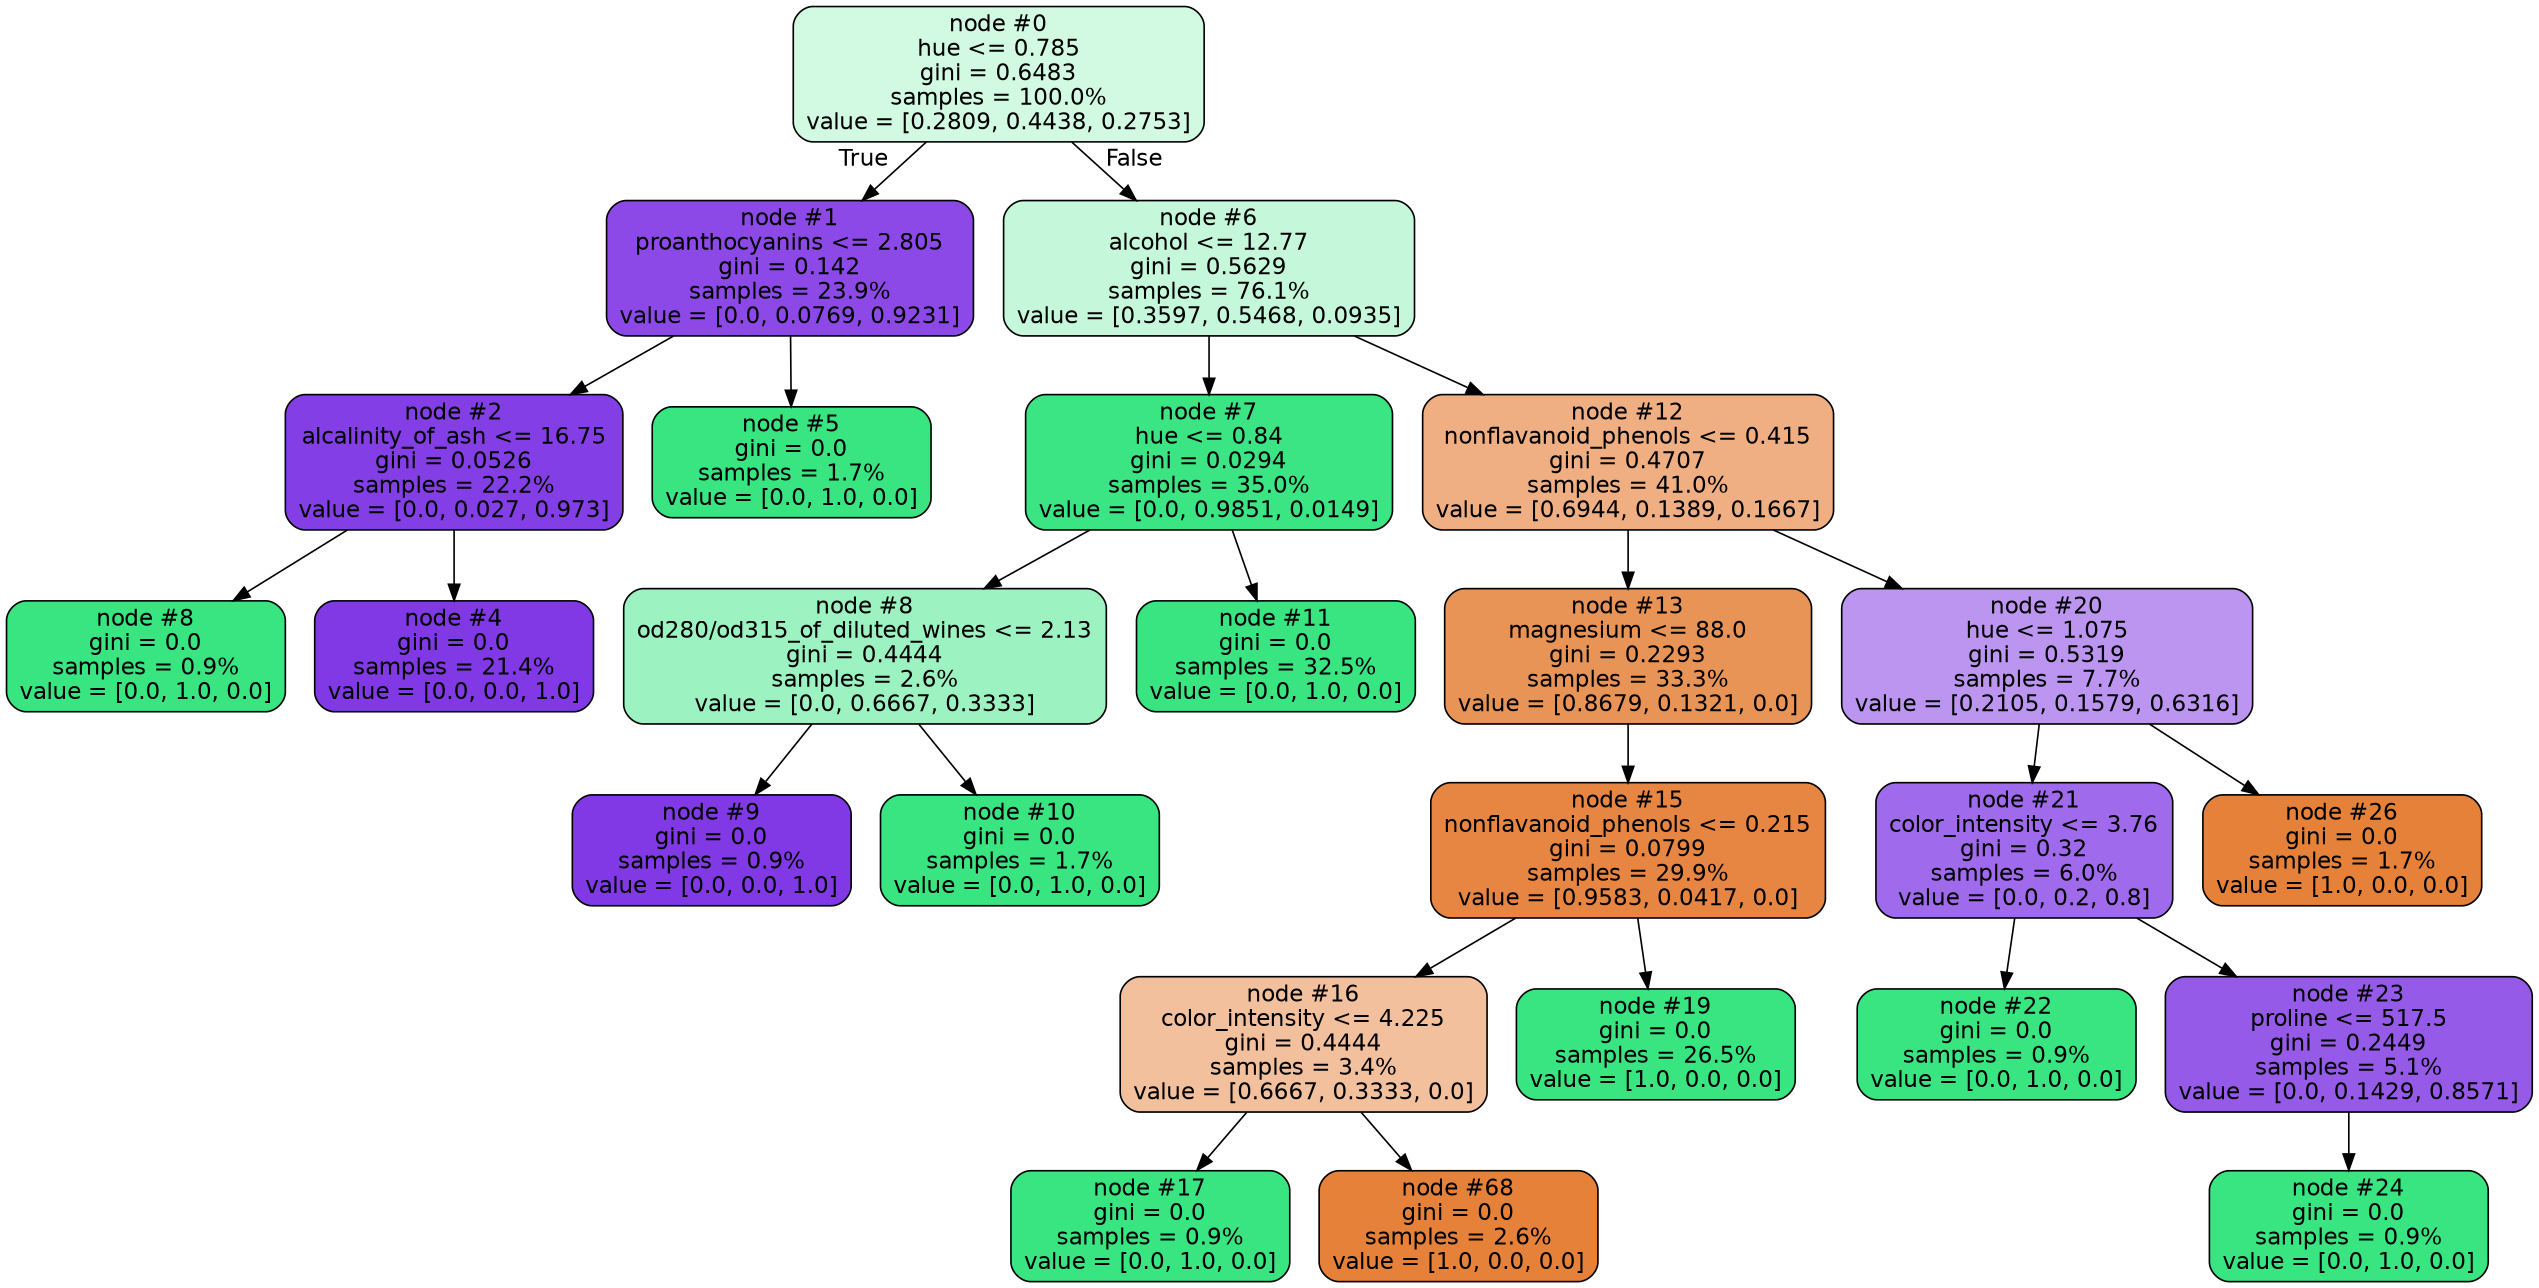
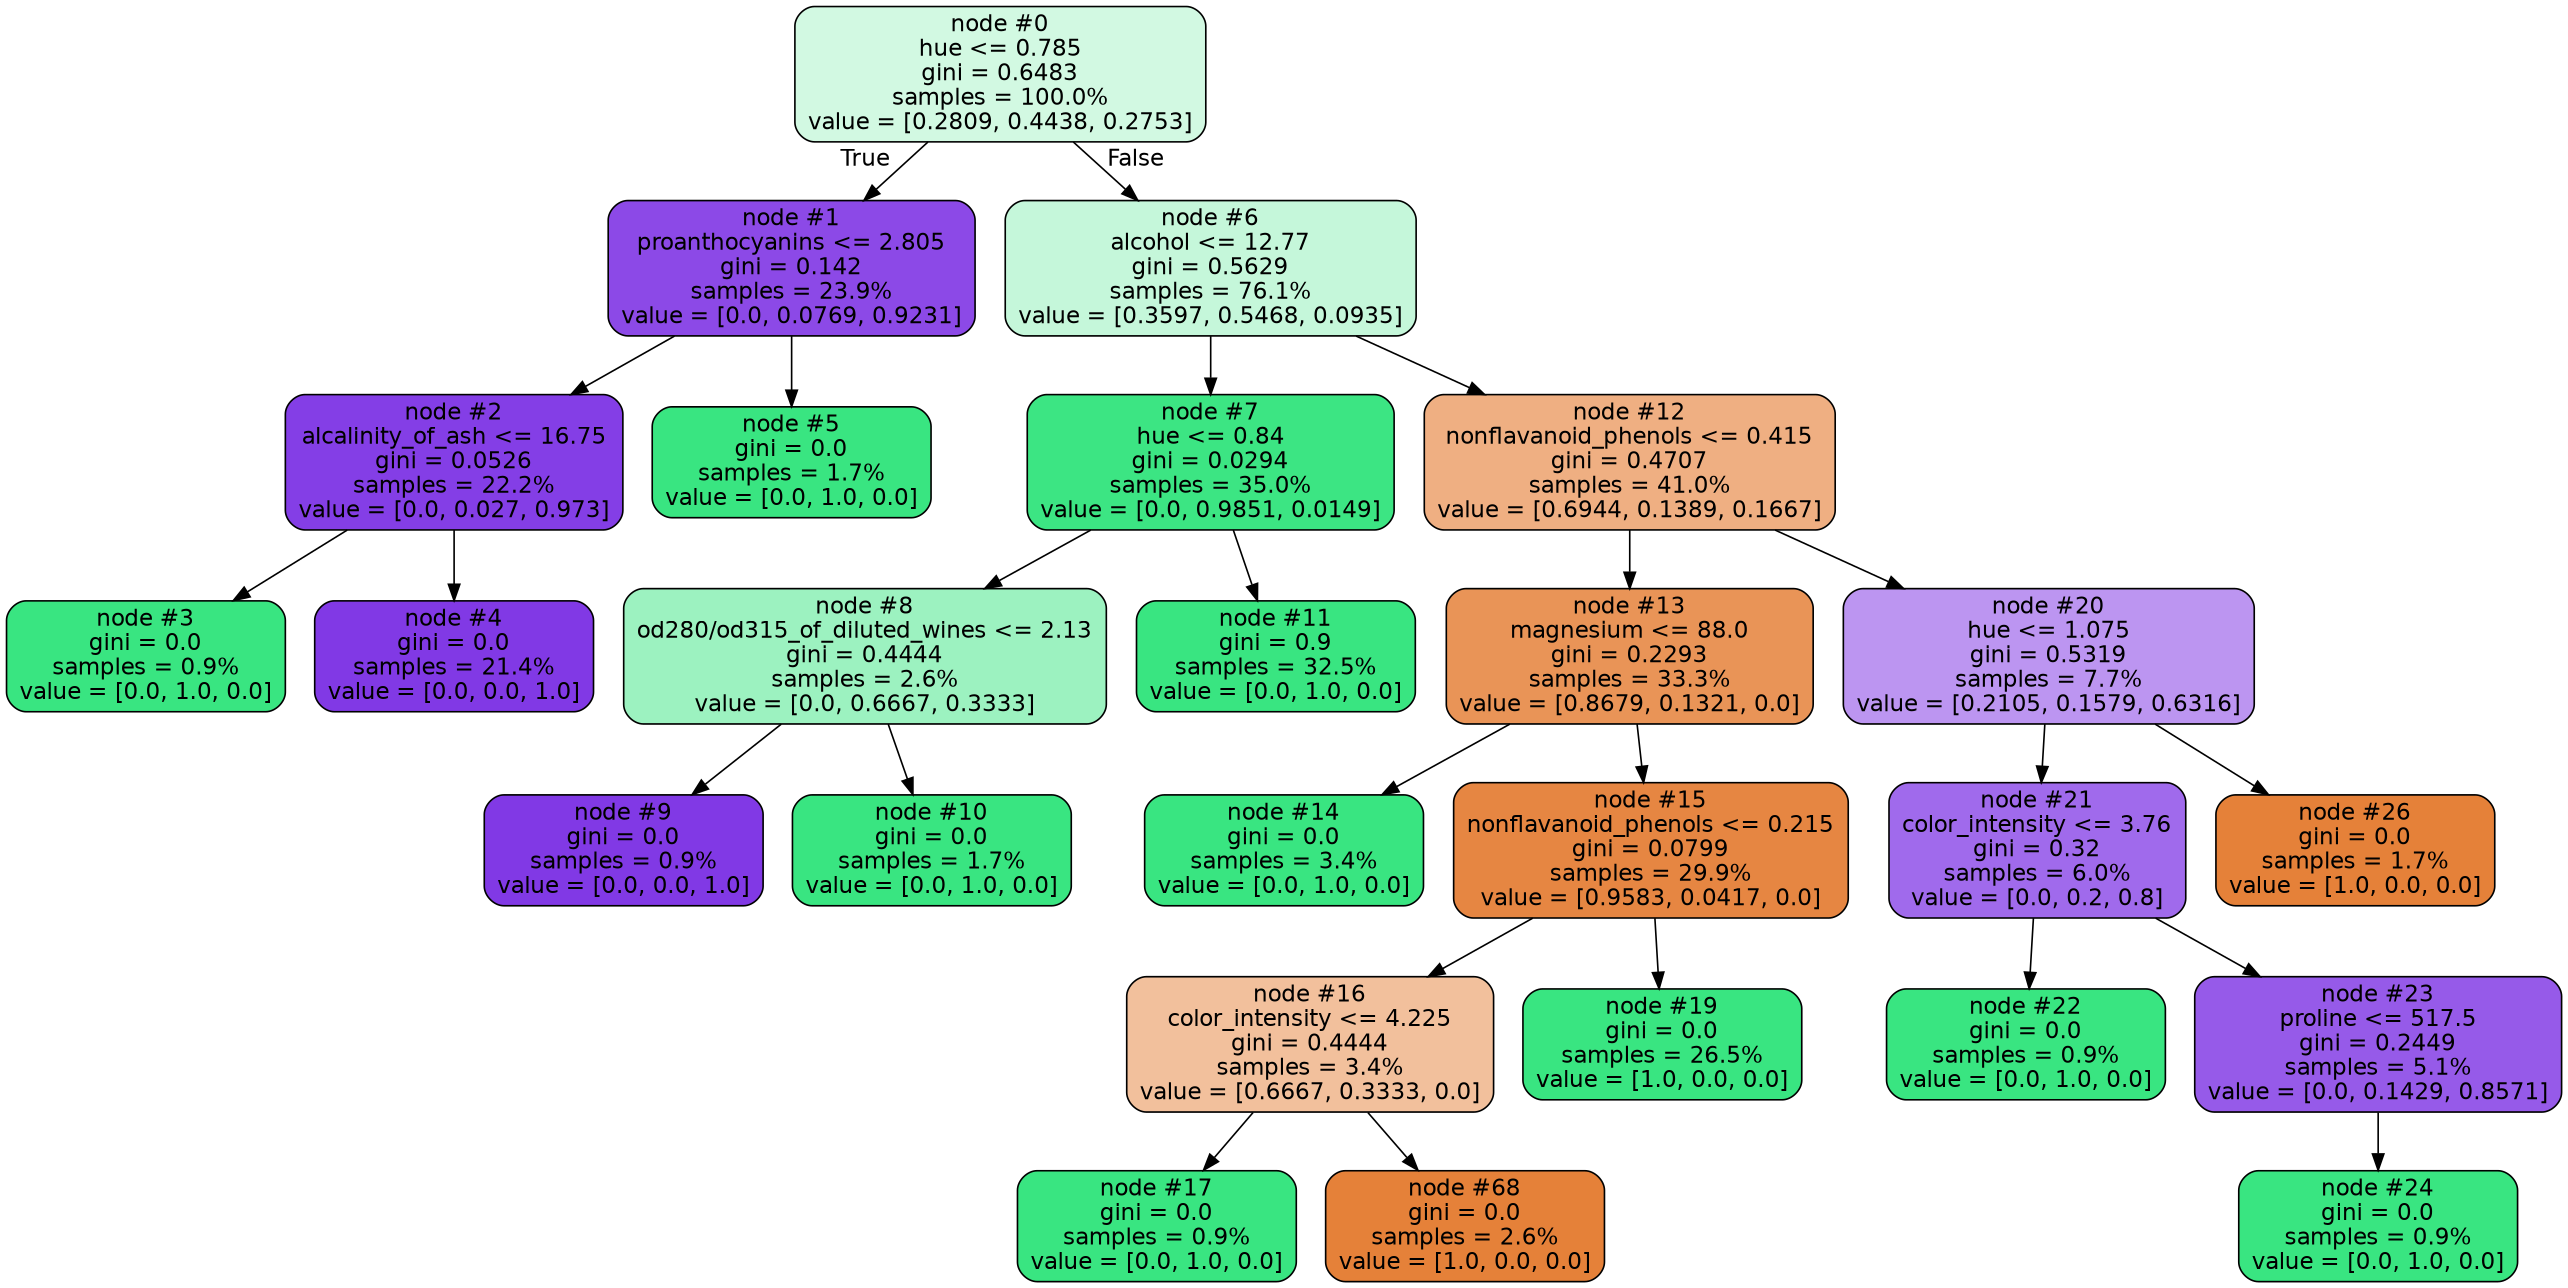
  digraph {
    node [color=black fillcolor="#39e581" fontname=helvetica shape=box style="filled, rounded"]
    edge [fontname=helvetica]
    n1 [fillcolor="#d2f9e2" label="node #0\nhue <= 0.785\ngini = 0.6483\nsamples = 100.0%\nvalue = [0.2809, 0.4438, 0.2753]"]
    n2 [fillcolor="#8c49e7" label="node #1\nproanthocyanins <= 2.805\ngini = 0.142\nsamples = 23.9%\nvalue = [0.0, 0.0769, 0.9231]"]
    n3 [fillcolor="#c5f7da" label="node #6\nalcohol <= 12.77\ngini = 0.5629\nsamples = 76.1%\nvalue = [0.3597, 0.5468, 0.0935]"]
    n4 [fillcolor="#843ee6" label="node #2\nalcalinity_of_ash <= 16.75\ngini = 0.0526\nsamples = 22.2%\nvalue = [0.0, 0.027, 0.973]"]
    n5 [label="node #5\ngini = 0.0\nsamples = 1.7%\nvalue = [0.0, 1.0, 0.0]"]
    n6 [fillcolor="#3ce583" label="node #7\nhue <= 0.84\ngini = 0.0294\nsamples = 35.0%\nvalue = [0.0, 0.9851, 0.0149]"]
    n7 [fillcolor="#efaf82" label="node #12\nnonflavanoid_phenols <= 0.415\ngini = 0.4707\nsamples = 41.0%\nvalue = [0.6944, 0.1389, 0.1667]"]
-   n8 [label="node #8\ngini = 0.0\nsamples = 0.9%\nvalue = [0.0, 1.0, 0.0]"]
+   n8 [label="node #3\ngini = 0.0\nsamples = 0.9%\nvalue = [0.0, 1.0, 0.0]"]
    n9 [fillcolor="#8139e5" label="node #4\ngini = 0.0\nsamples = 21.4%\nvalue = [0.0, 0.0, 1.0]"]
    n10 [fillcolor="#9cf2c0" label="node #8\nod280/od315_of_diluted_wines <= 2.13\ngini = 0.4444\nsamples = 2.6%\nvalue = [0.0, 0.6667, 0.3333]"]
-   n11 [label="node #11\ngini = 0.0\nsamples = 32.5%\nvalue = [0.0, 1.0, 0.0]"]
+   n11 [label="node #11\ngini = 0.9\nsamples = 32.5%\nvalue = [0.0, 1.0, 0.0]"]
    n12 [fillcolor="#e99457" label="node #13\nmagnesium <= 88.0\ngini = 0.2293\nsamples = 33.3%\nvalue = [0.8679, 0.1321, 0.0]"]
    n13 [fillcolor="#bc95f1" label="node #20\nhue <= 1.075\ngini = 0.5319\nsamples = 7.7%\nvalue = [0.2105, 0.1579, 0.6316]"]
    n14 [fillcolor="#8139e5" label="node #9\ngini = 0.0\nsamples = 0.9%\nvalue = [0.0, 0.0, 1.0]"]
    n15 [label="node #10\ngini = 0.0\nsamples = 1.7%\nvalue = [0.0, 1.0, 0.0]"]
+   n16 [label="node #14\ngini = 0.0\nsamples = 3.4%\nvalue = [0.0, 1.0, 0.0]"]
    n17 [fillcolor="#e68642" label="node #15\nnonflavanoid_phenols <= 0.215\ngini = 0.0799\nsamples = 29.9%\nvalue = [0.9583, 0.0417, 0.0]"]
    n18 [fillcolor="#a06aec" label="node #21\ncolor_intensity <= 3.76\ngini = 0.32\nsamples = 6.0%\nvalue = [0.0, 0.2, 0.8]"]
    n19 [fillcolor="#e58139" label="node #26\ngini = 0.0\nsamples = 1.7%\nvalue = [1.0, 0.0, 0.0]"]
    n20 [fillcolor="#f2c09c" label="node #16\ncolor_intensity <= 4.225\ngini = 0.4444\nsamples = 3.4%\nvalue = [0.6667, 0.3333, 0.0]"]
    n21 [label="node #19\ngini = 0.0\nsamples = 26.5%\nvalue = [1.0, 0.0, 0.0]"]
    n22 [label="node #17\ngini = 0.0\nsamples = 0.9%\nvalue = [0.0, 1.0, 0.0]"]
    n23 [fillcolor="#e58139" label="node #68\ngini = 0.0\nsamples = 2.6%\nvalue = [1.0, 0.0, 0.0]"]
    n24 [label="node #22\ngini = 0.0\nsamples = 0.9%\nvalue = [0.0, 1.0, 0.0]"]
    n25 [fillcolor="#965ae9" label="node #23\nproline <= 517.5\ngini = 0.2449\nsamples = 5.1%\nvalue = [0.0, 0.1429, 0.8571]"]
    n26 [label="node #24\ngini = 0.0\nsamples = 0.9%\nvalue = [0.0, 1.0, 0.0]"]
    n1 -> n2 [headlabel=True labelangle=45 labeldistance=2.5]
    n1 -> n3 [headlabel=False labelangle=-45 labeldistance=2.5]
    n2 -> n4
    n2 -> n5
    n3 -> n6
    n3 -> n7
    n4 -> n8
    n4 -> n9
    n6 -> n10
    n6 -> n11
    n7 -> n12
    n7 -> n13
    n10 -> n14
    n10 -> n15
+   n12 -> n16
    n12 -> n17
    n13 -> n18
    n13 -> n19
    n17 -> n20
    n17 -> n21
    n18 -> n24
    n18 -> n25
    n20 -> n22
    n20 -> n23
    n25 -> n26
  }
